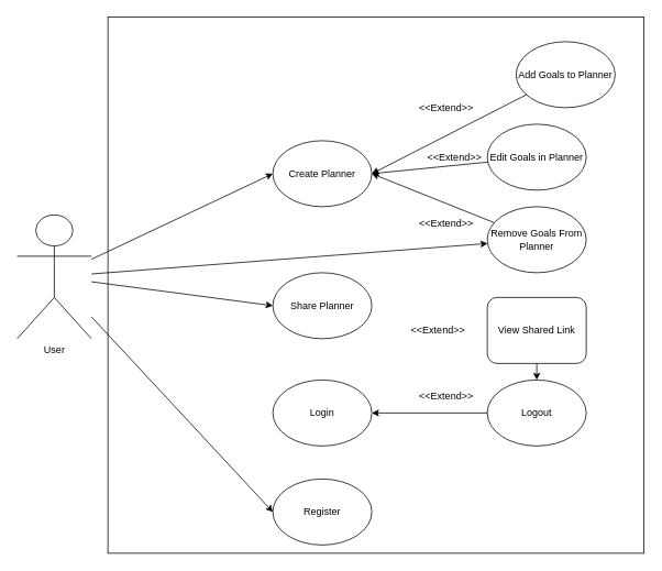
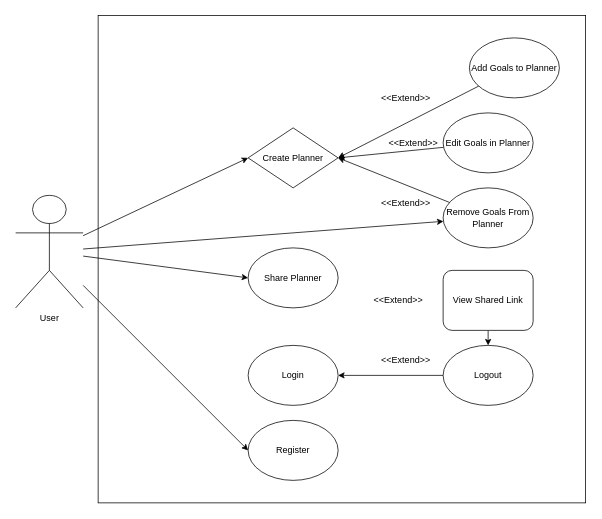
  <mxCell id="0" />
  <mxCell id="1" parent="0" />
  <mxCell id="2" value="" style="whiteSpace=wrap;html=1;aspect=fixed;" vertex="1" parent="1"><mxGeometry x="130" y="20" width="650" height="650" as="geometry" /></mxCell>
  <mxCell id="3" style="edgeStyle=none;rounded=0;orthogonalLoop=1;jettySize=auto;html=1;entryX=0;entryY=0.5;entryDx=0;entryDy=0;" edge="1" parent="1" source="7" target="21"><mxGeometry relative="1" as="geometry" /></mxCell>
  <mxCell id="4" style="edgeStyle=none;rounded=0;orthogonalLoop=1;jettySize=auto;html=1;" edge="1" parent="1" source="7" target="20"><mxGeometry relative="1" as="geometry" /></mxCell>
  <mxCell id="5" style="edgeStyle=none;rounded=0;orthogonalLoop=1;jettySize=auto;html=1;entryX=0;entryY=0.5;entryDx=0;entryDy=0;" edge="1" parent="1" source="7" target="14"><mxGeometry relative="1" as="geometry" /></mxCell>
  <mxCell id="6" style="edgeStyle=none;rounded=0;orthogonalLoop=1;jettySize=auto;html=1;entryX=0;entryY=0.5;entryDx=0;entryDy=0;" edge="1" parent="1" source="7" target="8"><mxGeometry relative="1" as="geometry" /></mxCell>
  <mxCell id="7" value="User" style="shape=umlActor;verticalLabelPosition=bottom;verticalAlign=top;html=1;" vertex="1" parent="1"><mxGeometry x="20" y="260" width="90" height="150" as="geometry" /></mxCell>
- <mxCell id="8" value="Register" style="ellipse;whiteSpace=wrap;html=1;" vertex="1" parent="1"><mxGeometry x="330" y="580" width="120" height="80" as="geometry" /></mxCell>
+ <mxCell id="8" value="Register" style="ellipse;whiteSpace=wrap;html=1;" vertex="1" parent="1"><mxGeometry x="330" y="560" width="120" height="80" as="geometry" /></mxCell>
  <mxCell id="9" style="edgeStyle=none;rounded=0;orthogonalLoop=1;jettySize=auto;html=1;" edge="1" parent="1" source="10" target="12"><mxGeometry relative="1" as="geometry" /></mxCell>
  <mxCell id="10" value="View Shared Link" style="whiteSpace=wrap;html=1;rounded=1;" vertex="1" parent="1"><mxGeometry x="590" y="360" width="120" height="80" as="geometry" /></mxCell>
  <mxCell id="11" style="edgeStyle=none;rounded=0;orthogonalLoop=1;jettySize=auto;html=1;entryX=1;entryY=0.5;entryDx=0;entryDy=0;" edge="1" parent="1" source="12" target="13"><mxGeometry relative="1" as="geometry" /></mxCell>
  <mxCell id="12" value="Logout" style="ellipse;whiteSpace=wrap;html=1;" vertex="1" parent="1"><mxGeometry x="590" y="460" width="120" height="80" as="geometry" /></mxCell>
  <mxCell id="13" value="Login" style="ellipse;whiteSpace=wrap;html=1;" vertex="1" parent="1"><mxGeometry x="330" y="460" width="120" height="80" as="geometry" /></mxCell>
- <mxCell id="14" value="Create Planner" style="ellipse;whiteSpace=wrap;html=1;" vertex="1" parent="1"><mxGeometry x="330" y="170" width="120" height="80" as="geometry" /></mxCell>
+ <mxCell id="14" value="Create Planner" style="rhombus;whiteSpace=wrap;html=1;" vertex="1" parent="1"><mxGeometry x="330" y="170" width="120" height="80" as="geometry" /></mxCell>
  <mxCell id="15" style="edgeStyle=none;rounded=0;orthogonalLoop=1;jettySize=auto;html=1;entryX=1;entryY=0.5;entryDx=0;entryDy=0;" edge="1" parent="1" source="16" target="14"><mxGeometry relative="1" as="geometry" /></mxCell>
  <mxCell id="16" value="Add Goals to Planner" style="ellipse;whiteSpace=wrap;html=1;" vertex="1" parent="1"><mxGeometry x="625" y="50" width="120" height="80" as="geometry" /></mxCell>
  <mxCell id="17" style="edgeStyle=none;rounded=0;orthogonalLoop=1;jettySize=auto;html=1;entryX=1;entryY=0.5;entryDx=0;entryDy=0;" edge="1" parent="1" source="18" target="14"><mxGeometry relative="1" as="geometry" /></mxCell>
  <mxCell id="18" value="Edit Goals in Planner" style="ellipse;whiteSpace=wrap;html=1;" vertex="1" parent="1"><mxGeometry x="590" y="150" width="120" height="80" as="geometry" /></mxCell>
  <mxCell id="19" style="edgeStyle=none;rounded=0;orthogonalLoop=1;jettySize=auto;html=1;entryX=1;entryY=0.5;entryDx=0;entryDy=0;" edge="1" parent="1" source="20" target="14"><mxGeometry relative="1" as="geometry" /></mxCell>
  <mxCell id="20" value="Remove Goals From Planner" style="ellipse;whiteSpace=wrap;html=1;" vertex="1" parent="1"><mxGeometry x="590" y="250" width="120" height="80" as="geometry" /></mxCell>
  <mxCell id="21" value="Share Planner" style="ellipse;whiteSpace=wrap;html=1;" vertex="1" parent="1"><mxGeometry x="330" y="330" width="120" height="80" as="geometry" /></mxCell>
  <mxCell id="22" value="&amp;lt;&amp;lt;Extend&amp;gt;&amp;gt;" style="text;html=1;resizable=0;autosize=1;align=center;verticalAlign=middle;points=[];fillColor=none;strokeColor=none;rounded=0;" vertex="1" parent="1"><mxGeometry x="500" y="120" width="80" height="20" as="geometry" /></mxCell>
  <mxCell id="23" value="&amp;lt;&amp;lt;Extend&amp;gt;&amp;gt;" style="text;html=1;resizable=0;autosize=1;align=center;verticalAlign=middle;points=[];fillColor=none;strokeColor=none;rounded=0;" vertex="1" parent="1"><mxGeometry x="510" y="180" width="80" height="20" as="geometry" /></mxCell>
  <mxCell id="24" value="&amp;lt;&amp;lt;Extend&amp;gt;&amp;gt;" style="text;html=1;resizable=0;autosize=1;align=center;verticalAlign=middle;points=[];fillColor=none;strokeColor=none;rounded=0;" vertex="1" parent="1"><mxGeometry x="500" y="260" width="80" height="20" as="geometry" /></mxCell>
  <mxCell id="25" value="&amp;lt;&amp;lt;Extend&amp;gt;&amp;gt;" style="text;html=1;resizable=0;autosize=1;align=center;verticalAlign=middle;points=[];fillColor=none;strokeColor=none;rounded=0;" vertex="1" parent="1"><mxGeometry x="490" y="390" width="80" height="20" as="geometry" /></mxCell>
  <mxCell id="26" value="&amp;lt;&amp;lt;Extend&amp;gt;&amp;gt;" style="text;html=1;resizable=0;autosize=1;align=center;verticalAlign=middle;points=[];fillColor=none;strokeColor=none;rounded=0;" vertex="1" parent="1"><mxGeometry x="500" y="470" width="80" height="20" as="geometry" /></mxCell>
